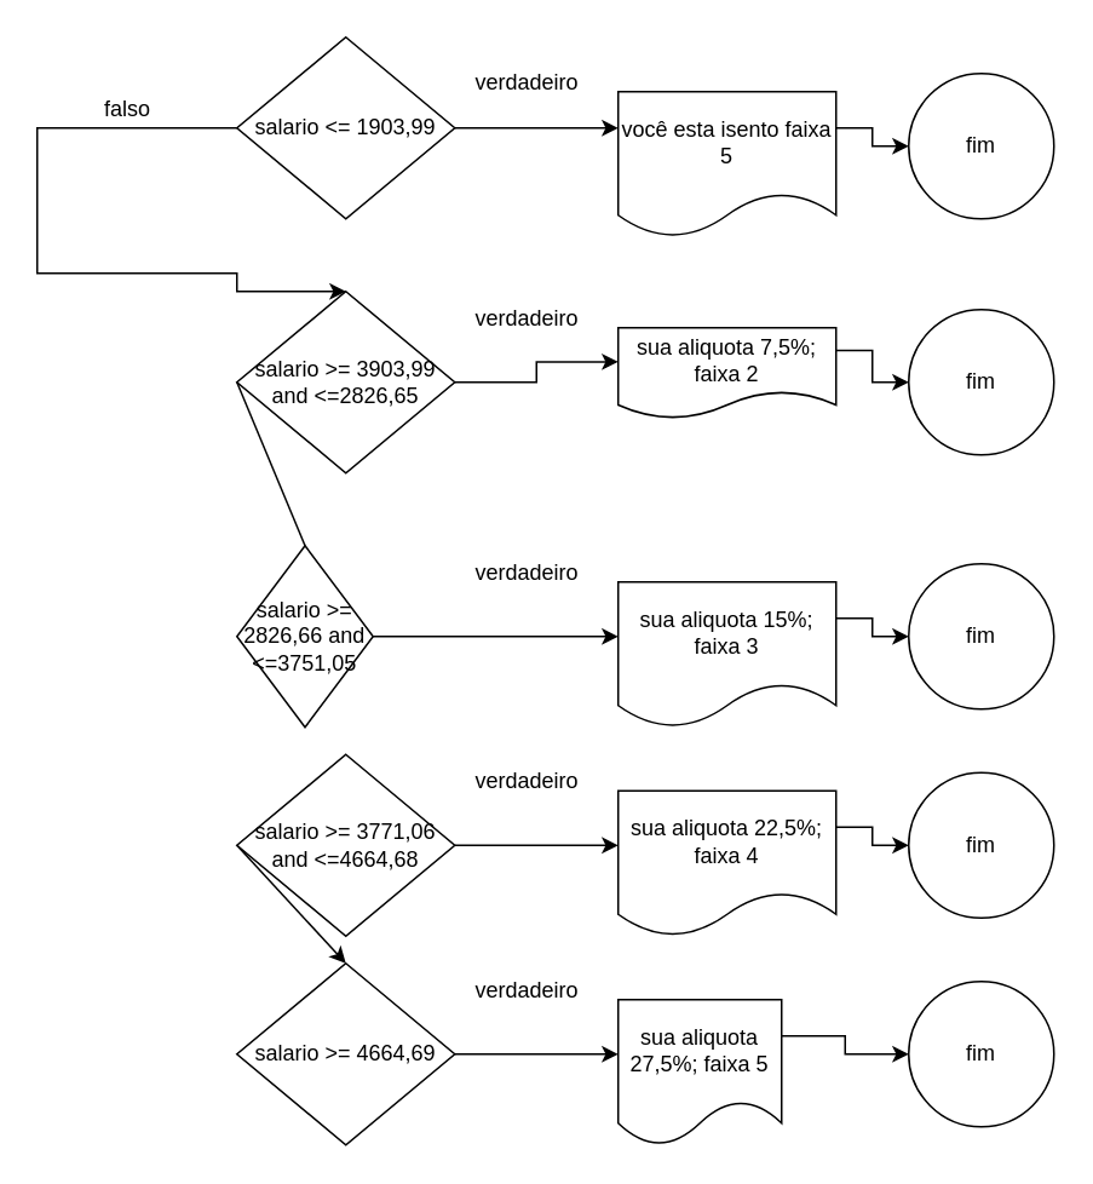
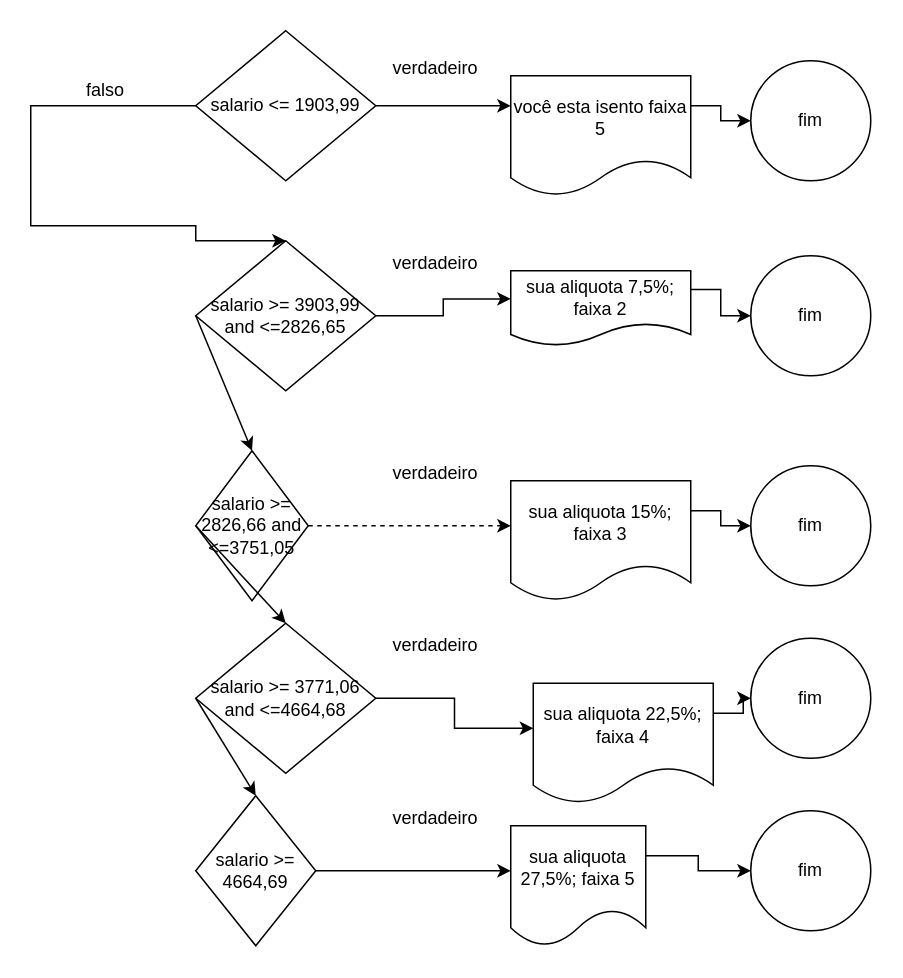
  <mxCell id="0" />
  <mxCell id="1" parent="0" />
  <mxCell id="2" style="edgeStyle=orthogonalEdgeStyle;rounded=0;orthogonalLoop=1;jettySize=auto;html=1;exitX=1;exitY=0.5;exitDx=0;exitDy=0;entryX=0;entryY=0.25;entryDx=0;entryDy=0;" edge="1" parent="1" source="4" target="6"><mxGeometry relative="1" as="geometry" /></mxCell>
  <mxCell id="3" style="edgeStyle=orthogonalEdgeStyle;rounded=0;orthogonalLoop=1;jettySize=auto;html=1;exitX=0;exitY=0.5;exitDx=0;exitDy=0;entryX=0.5;entryY=0;entryDx=0;entryDy=0;" edge="1" parent="1" source="4" target="8"><mxGeometry relative="1" as="geometry"><Array as="points"><mxPoint x="20" y="70" /><mxPoint x="20" y="150" /><mxPoint x="130" y="150" /><mxPoint x="130" y="160" /></Array></mxGeometry></mxCell>
  <mxCell id="4" value="salario &amp;lt;= 1903,99" style="rhombus;whiteSpace=wrap;html=1;" vertex="1" parent="1"><mxGeometry x="130" y="20" width="120" height="100" as="geometry" /></mxCell>
  <mxCell id="5" style="edgeStyle=orthogonalEdgeStyle;rounded=0;orthogonalLoop=1;jettySize=auto;html=1;exitX=1;exitY=0.25;exitDx=0;exitDy=0;" edge="1" parent="1" source="6" target="11"><mxGeometry relative="1" as="geometry" /></mxCell>
  <mxCell id="6" value="você esta isento faixa 5" style="shape=document;whiteSpace=wrap;html=1;boundedLbl=1;" vertex="1" parent="1"><mxGeometry x="340" y="50" width="120" height="80" as="geometry" /></mxCell>
  <mxCell id="7" style="edgeStyle=orthogonalEdgeStyle;rounded=0;orthogonalLoop=1;jettySize=auto;html=1;exitX=1;exitY=0.5;exitDx=0;exitDy=0;entryX=0;entryY=0.375;entryDx=0;entryDy=0;entryPerimeter=0;" edge="1" parent="1" source="8" target="13"><mxGeometry relative="1" as="geometry" /></mxCell>
  <mxCell id="8" value="salario &amp;gt;= 3903,99 and &amp;lt;=2826,65" style="rhombus;whiteSpace=wrap;html=1;" vertex="1" parent="1"><mxGeometry x="130" y="160" width="120" height="100" as="geometry" /></mxCell>
  <mxCell id="9" value="verdadeiro" style="text;html=1;strokeColor=none;fillColor=none;align=center;verticalAlign=middle;whiteSpace=wrap;rounded=0;" vertex="1" parent="1"><mxGeometry x="260" y="30" width="60" height="30" as="geometry" /></mxCell>
  <mxCell id="10" value="falso" style="text;html=1;strokeColor=none;fillColor=none;align=center;verticalAlign=middle;whiteSpace=wrap;rounded=0;" vertex="1" parent="1"><mxGeometry x="40" y="45" width="60" height="30" as="geometry" /></mxCell>
  <mxCell id="11" value="fim" style="ellipse;whiteSpace=wrap;html=1;aspect=fixed;" vertex="1" parent="1"><mxGeometry x="500" y="40" width="80" height="80" as="geometry" /></mxCell>
  <mxCell id="12" style="edgeStyle=orthogonalEdgeStyle;rounded=0;orthogonalLoop=1;jettySize=auto;html=1;exitX=1;exitY=0.25;exitDx=0;exitDy=0;" edge="1" parent="1" source="13" target="15"><mxGeometry relative="1" as="geometry" /></mxCell>
  <mxCell id="13" value="sua aliquota 7,5%; faixa 2" style="shape=document;whiteSpace=wrap;html=1;boundedLbl=1;" vertex="1" parent="1"><mxGeometry x="340" y="180" width="120" height="50" as="geometry" /></mxCell>
  <mxCell id="14" value="verdadeiro" style="text;html=1;strokeColor=none;fillColor=none;align=center;verticalAlign=middle;whiteSpace=wrap;rounded=0;" vertex="1" parent="1"><mxGeometry x="260" y="160" width="60" height="30" as="geometry" /></mxCell>
  <mxCell id="15" value="fim" style="ellipse;whiteSpace=wrap;html=1;aspect=fixed;" vertex="1" parent="1"><mxGeometry x="500" y="170" width="80" height="80" as="geometry" /></mxCell>
- <mxCell id="16" style="edgeStyle=orthogonalEdgeStyle;rounded=0;orthogonalLoop=1;jettySize=auto;html=1;exitX=1;exitY=0.5;exitDx=0;exitDy=0;entryX=0;entryY=0.375;entryDx=0;entryDy=0;entryPerimeter=0;" edge="1" parent="1" source="17" target="19"><mxGeometry relative="1" as="geometry" /></mxCell>
+ <mxCell id="16" style="edgeStyle=orthogonalEdgeStyle;rounded=0;orthogonalLoop=1;jettySize=auto;html=1;exitX=1;exitY=0.5;exitDx=0;exitDy=0;entryX=0;entryY=0.375;entryDx=0;entryDy=0;entryPerimeter=0;dashed=1;" edge="1" parent="1" source="17" target="19"><mxGeometry relative="1" as="geometry" /></mxCell>
  <mxCell id="17" value="salario &amp;gt;= 2826,66 and &amp;lt;=3751,05" style="rhombus;whiteSpace=wrap;html=1;" vertex="1" parent="1"><mxGeometry x="130" y="300" width="75" height="100" as="geometry" /></mxCell>
  <mxCell id="18" style="edgeStyle=orthogonalEdgeStyle;rounded=0;orthogonalLoop=1;jettySize=auto;html=1;exitX=1;exitY=0.25;exitDx=0;exitDy=0;" edge="1" parent="1" source="19" target="21"><mxGeometry relative="1" as="geometry" /></mxCell>
  <mxCell id="19" value="sua aliquota 15%; faixa 3" style="shape=document;whiteSpace=wrap;html=1;boundedLbl=1;" vertex="1" parent="1"><mxGeometry x="340" y="320" width="120" height="80" as="geometry" /></mxCell>
  <mxCell id="20" value="verdadeiro" style="text;html=1;strokeColor=none;fillColor=none;align=center;verticalAlign=middle;whiteSpace=wrap;rounded=0;" vertex="1" parent="1"><mxGeometry x="260" y="300" width="60" height="30" as="geometry" /></mxCell>
  <mxCell id="21" value="fim" style="ellipse;whiteSpace=wrap;html=1;aspect=fixed;" vertex="1" parent="1"><mxGeometry x="500" y="310" width="80" height="80" as="geometry" /></mxCell>
  <mxCell id="22" style="edgeStyle=orthogonalEdgeStyle;rounded=0;orthogonalLoop=1;jettySize=auto;html=1;exitX=1;exitY=0.5;exitDx=0;exitDy=0;entryX=0;entryY=0.375;entryDx=0;entryDy=0;entryPerimeter=0;" edge="1" parent="1" source="23" target="25"><mxGeometry relative="1" as="geometry" /></mxCell>
  <mxCell id="23" value="salario &amp;gt;= 3771,06 and &amp;lt;=4664,68" style="rhombus;whiteSpace=wrap;html=1;" vertex="1" parent="1"><mxGeometry x="130" y="415" width="120" height="100" as="geometry" /></mxCell>
  <mxCell id="24" style="edgeStyle=orthogonalEdgeStyle;rounded=0;orthogonalLoop=1;jettySize=auto;html=1;exitX=1;exitY=0.25;exitDx=0;exitDy=0;" edge="1" parent="1" source="25" target="27"><mxGeometry relative="1" as="geometry" /></mxCell>
- <mxCell id="25" value="sua aliquota 22,5%; faixa 4" style="shape=document;whiteSpace=wrap;html=1;boundedLbl=1;" vertex="1" parent="1"><mxGeometry x="340" y="435" width="120" height="80" as="geometry" /></mxCell>
+ <mxCell id="25" value="sua aliquota 22,5%; faixa 4" style="shape=document;whiteSpace=wrap;html=1;boundedLbl=1;" vertex="1" parent="1"><mxGeometry x="355" y="455" width="120" height="80" as="geometry" /></mxCell>
  <mxCell id="26" value="verdadeiro" style="text;html=1;strokeColor=none;fillColor=none;align=center;verticalAlign=middle;whiteSpace=wrap;rounded=0;" vertex="1" parent="1"><mxGeometry x="260" y="415" width="60" height="30" as="geometry" /></mxCell>
  <mxCell id="27" value="fim" style="ellipse;whiteSpace=wrap;html=1;aspect=fixed;" vertex="1" parent="1"><mxGeometry x="500" y="425" width="80" height="80" as="geometry" /></mxCell>
  <mxCell id="28" style="edgeStyle=orthogonalEdgeStyle;rounded=0;orthogonalLoop=1;jettySize=auto;html=1;exitX=1;exitY=0.5;exitDx=0;exitDy=0;entryX=0;entryY=0.375;entryDx=0;entryDy=0;entryPerimeter=0;" edge="1" parent="1" source="29" target="31"><mxGeometry relative="1" as="geometry" /></mxCell>
- <mxCell id="29" value="salario &gt;= 4664,69" style="rhombus;whiteSpace=wrap;html=1;" vertex="1" parent="1"><mxGeometry x="130" y="530" width="120" height="100" as="geometry" /></mxCell>
+ <mxCell id="29" value="salario &gt;= 4664,69" style="rhombus;whiteSpace=wrap;html=1;" vertex="1" parent="1"><mxGeometry x="130" y="530" width="80" height="100" as="geometry" /></mxCell>
  <mxCell id="30" style="edgeStyle=orthogonalEdgeStyle;rounded=0;orthogonalLoop=1;jettySize=auto;html=1;exitX=1;exitY=0.25;exitDx=0;exitDy=0;" edge="1" parent="1" source="31" target="33"><mxGeometry relative="1" as="geometry" /></mxCell>
  <mxCell id="31" value="sua aliquota 27,5%; faixa 5" style="shape=document;whiteSpace=wrap;html=1;boundedLbl=1;" vertex="1" parent="1"><mxGeometry x="340" y="550" width="90" height="80" as="geometry" /></mxCell>
  <mxCell id="32" value="verdadeiro" style="text;html=1;strokeColor=none;fillColor=none;align=center;verticalAlign=middle;whiteSpace=wrap;rounded=0;" vertex="1" parent="1"><mxGeometry x="260" y="530" width="60" height="30" as="geometry" /></mxCell>
  <mxCell id="33" value="fim" style="ellipse;whiteSpace=wrap;html=1;aspect=fixed;" vertex="1" parent="1"><mxGeometry x="500" y="540" width="80" height="80" as="geometry" /></mxCell>
- <mxCell id="34" value="" style="endArrow=none;html=1;rounded=0;exitX=0;exitY=0.5;exitDx=0;exitDy=0;entryX=0.5;entryY=0;entryDx=0;entryDy=0;" edge="1" parent="1" source="8" target="17"><mxGeometry width="50" height="50" relative="1" as="geometry"><mxPoint x="160" y="440" as="sourcePoint" /><mxPoint x="210" y="390" as="targetPoint" /></mxGeometry></mxCell>
+ <mxCell id="34" value="" style="endArrow=classic;html=1;rounded=0;exitX=0;exitY=0.5;exitDx=0;exitDy=0;entryX=0.5;entryY=0;entryDx=0;entryDy=0;" edge="1" parent="1" source="8" target="17"><mxGeometry width="50" height="50" relative="1" as="geometry"><mxPoint x="160" y="440" as="sourcePoint" /><mxPoint x="210" y="390" as="targetPoint" /></mxGeometry></mxCell>
+ <mxCell id="35" value="" style="endArrow=classic;html=1;rounded=0;exitX=0;exitY=0.5;exitDx=0;exitDy=0;entryX=0.5;entryY=0;entryDx=0;entryDy=0;" edge="1" parent="1" source="17" target="23"><mxGeometry width="50" height="50" relative="1" as="geometry"><mxPoint x="110" y="355" as="sourcePoint" /><mxPoint x="170" y="445" as="targetPoint" /></mxGeometry></mxCell>
  <mxCell id="36" value="" style="endArrow=classic;html=1;rounded=0;entryX=0.5;entryY=0;entryDx=0;entryDy=0;exitX=0;exitY=0.5;exitDx=0;exitDy=0;" edge="1" parent="1" source="23" target="29"><mxGeometry width="50" height="50" relative="1" as="geometry"><mxPoint x="130" y="470" as="sourcePoint" /><mxPoint x="184" y="550" as="targetPoint" /></mxGeometry></mxCell>
